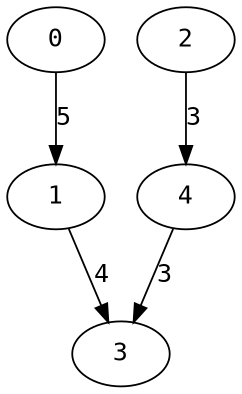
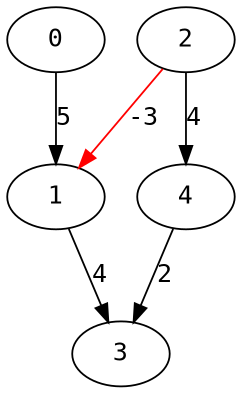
  digraph {
    fontname="DejaVu Sans Mono"
    node [fontname="DejaVu Sans Mono"]
    edge [fontname="DejaVu Sans Mono"]
    0
    1
    3
    2
    4
    0 -> 1 [label=5]
    1 -> 3 [color=black label=4]
-   2 -> 4 [label=3]
-   4 -> 3 [label=3]
+   2 -> 1 [color=red label=-3]
+   2 -> 4 [label=4]
+   4 -> 3 [label=2]
  }
